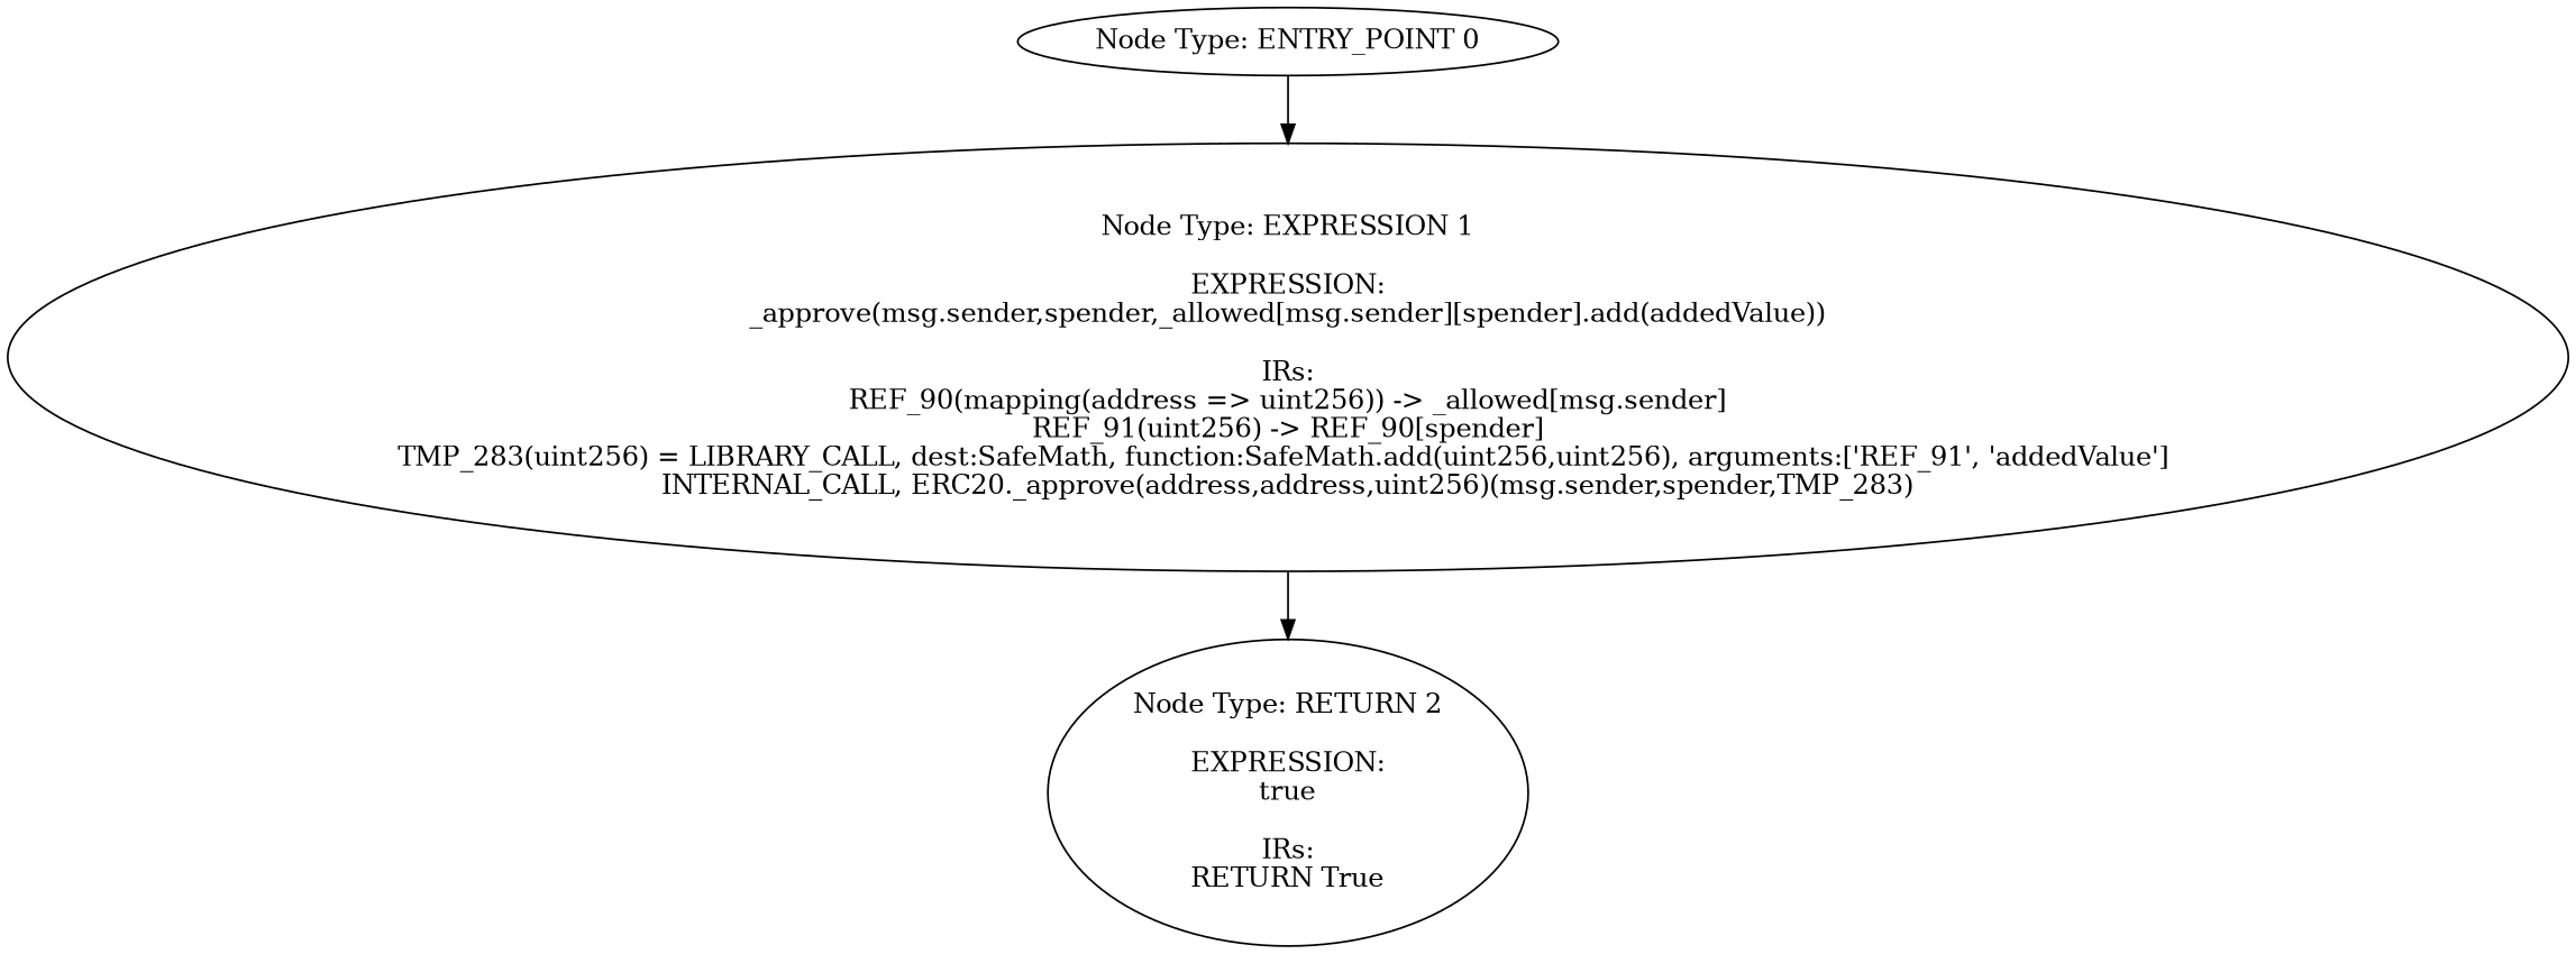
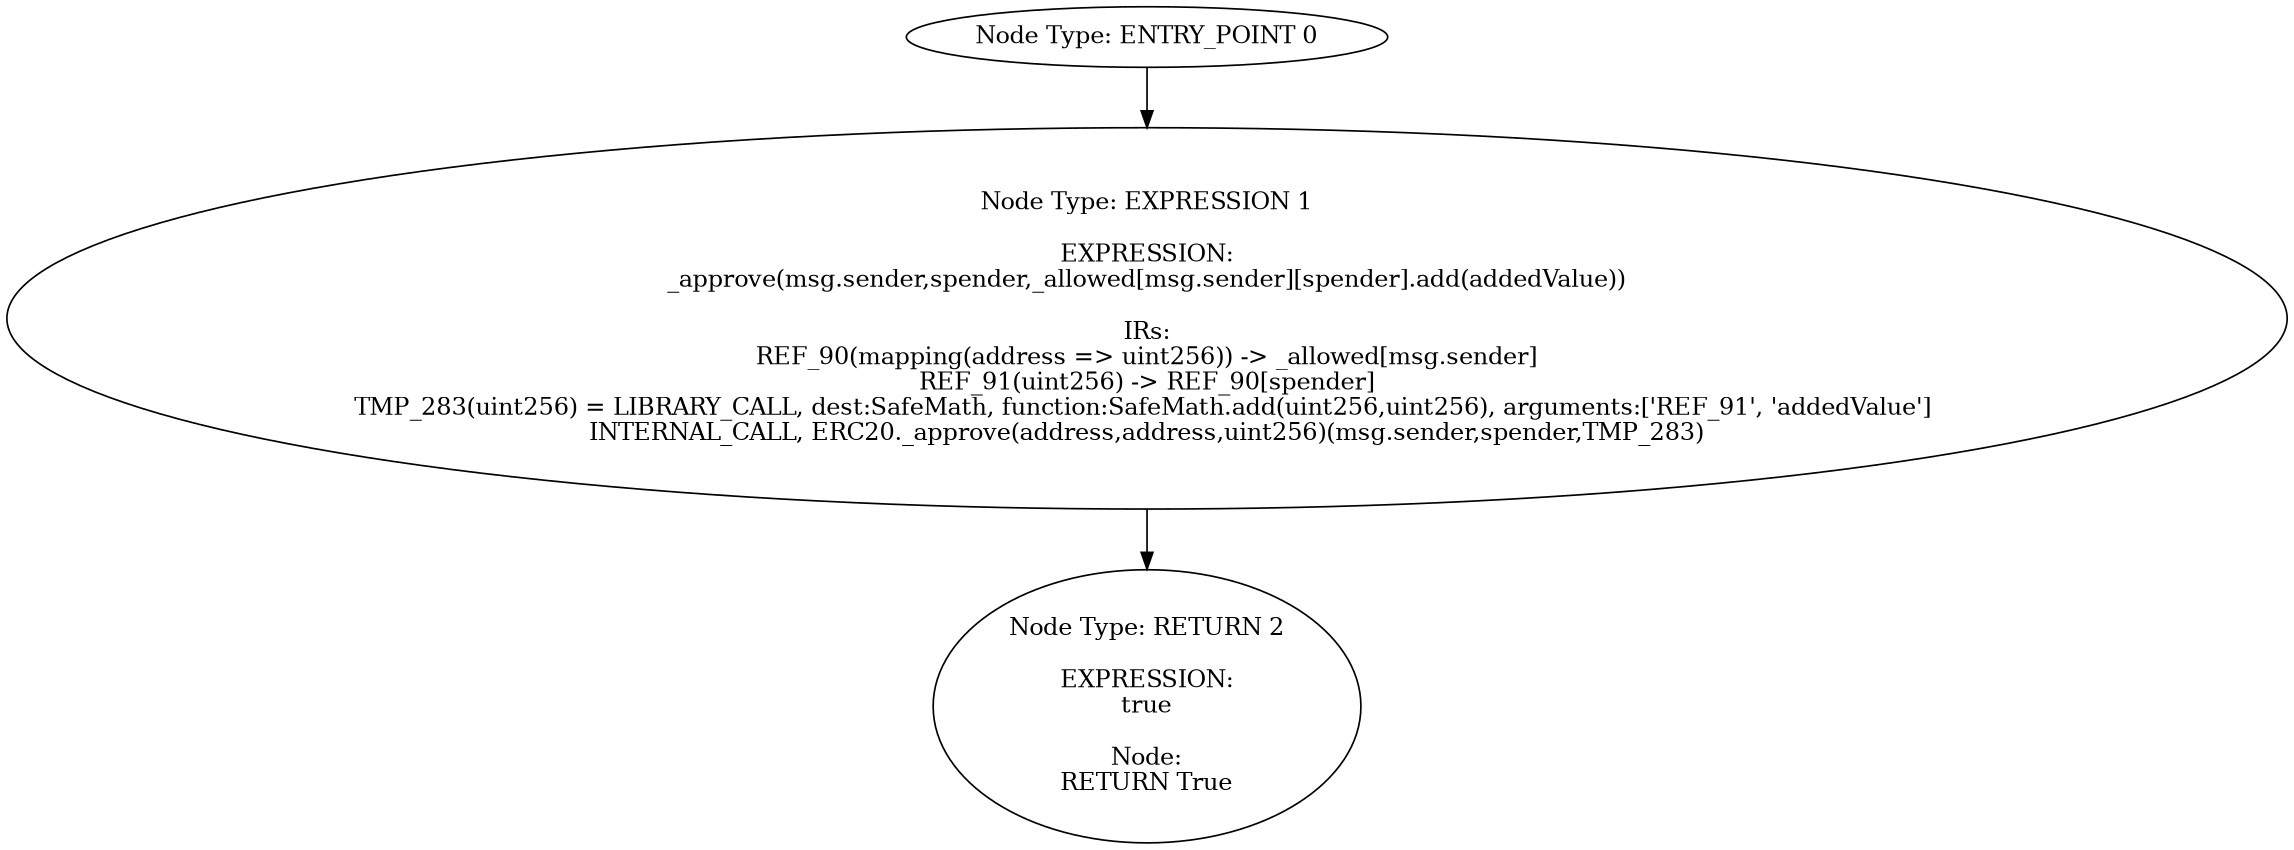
  digraph {
    n1 [label="Node Type: ENTRY_POINT 0\n"]
    n2 [label="Node Type: EXPRESSION 1\n\nEXPRESSION:\n_approve(msg.sender,spender,_allowed[msg.sender][spender].add(addedValue))\n\nIRs:\nREF_90(mapping(address => uint256)) -> _allowed[msg.sender]\nREF_91(uint256) -> REF_90[spender]\nTMP_283(uint256) = LIBRARY_CALL, dest:SafeMath, function:SafeMath.add(uint256,uint256), arguments:['REF_91', 'addedValue'] \nINTERNAL_CALL, ERC20._approve(address,address,uint256)(msg.sender,spender,TMP_283)"]
-   n3 [label="Node Type: RETURN 2\n\nEXPRESSION:\ntrue\n\nIRs:\nRETURN True"]
+   n3 [label="Node Type: RETURN 2\n\nEXPRESSION:\ntrue\n\nNode:\nRETURN True"]
    n1 -> n2
    n2 -> n3
  }
